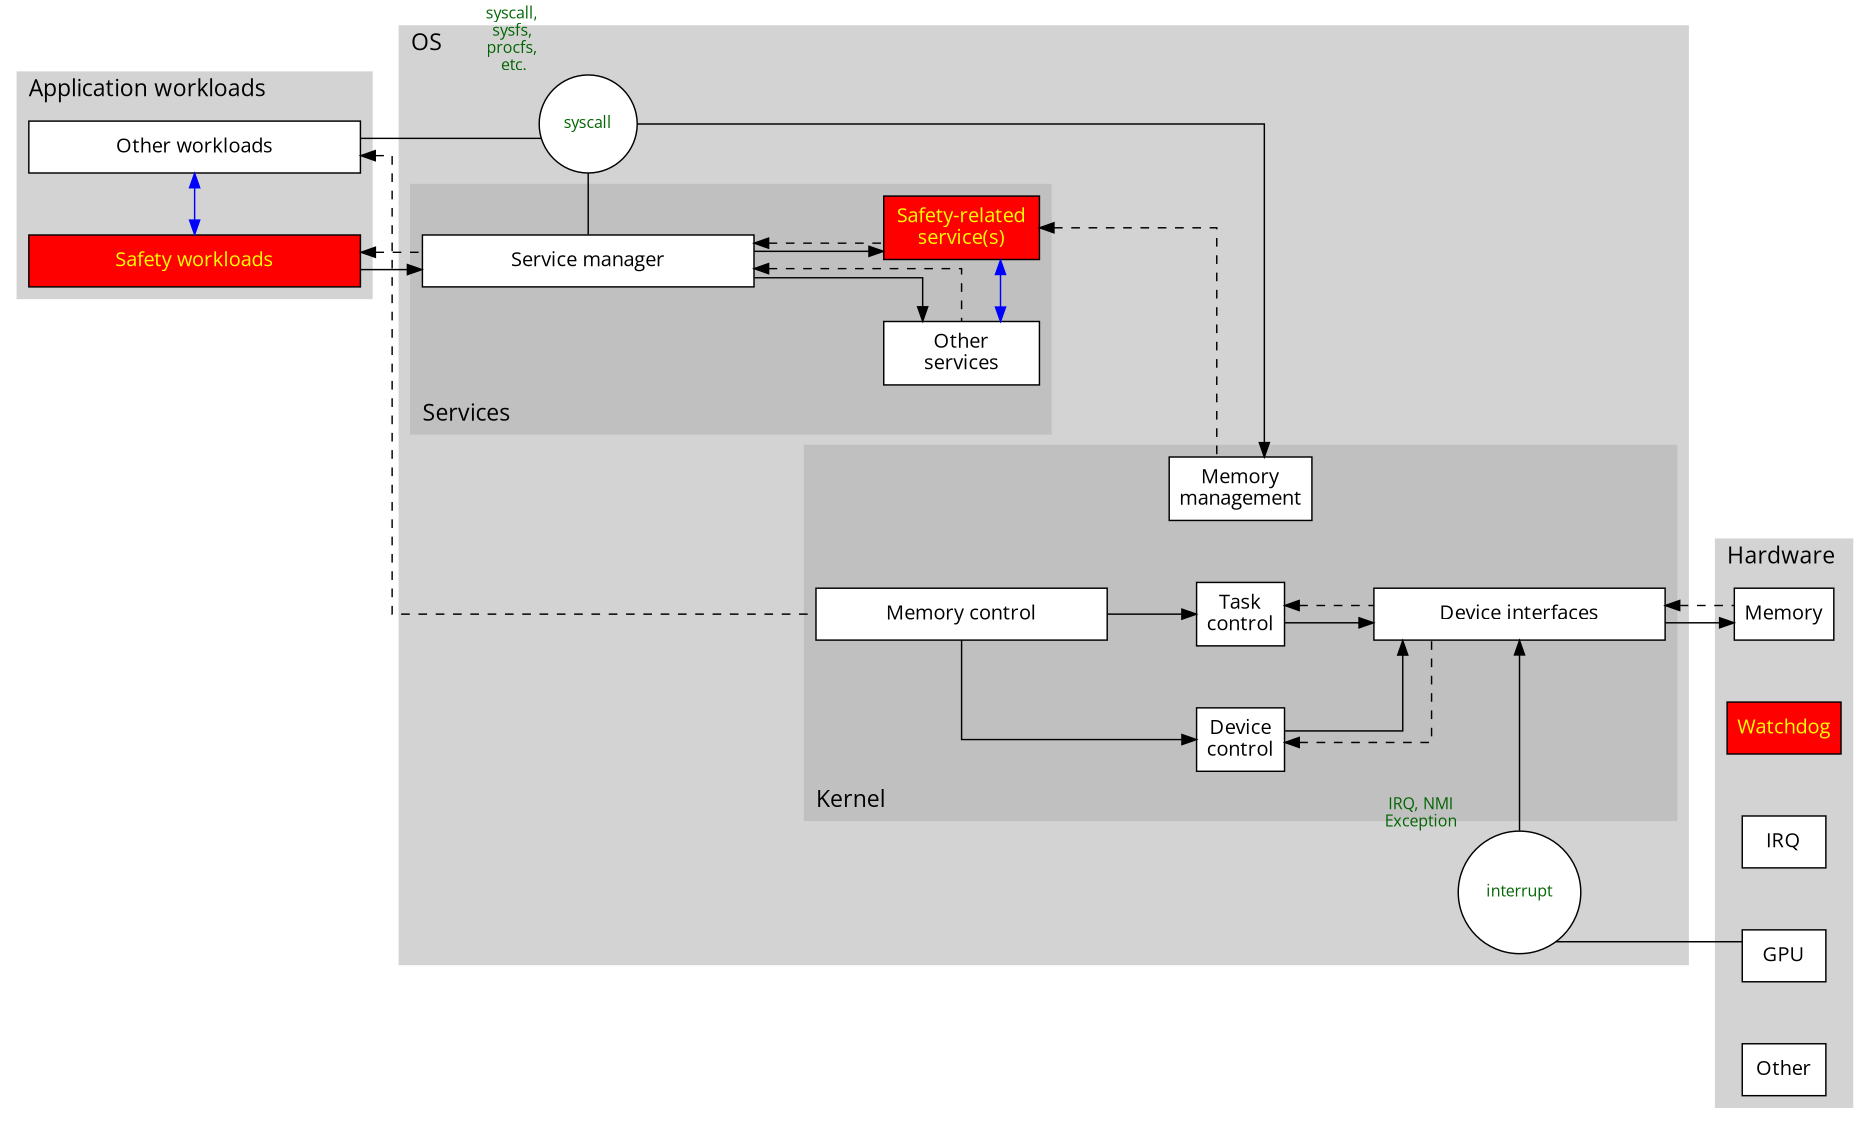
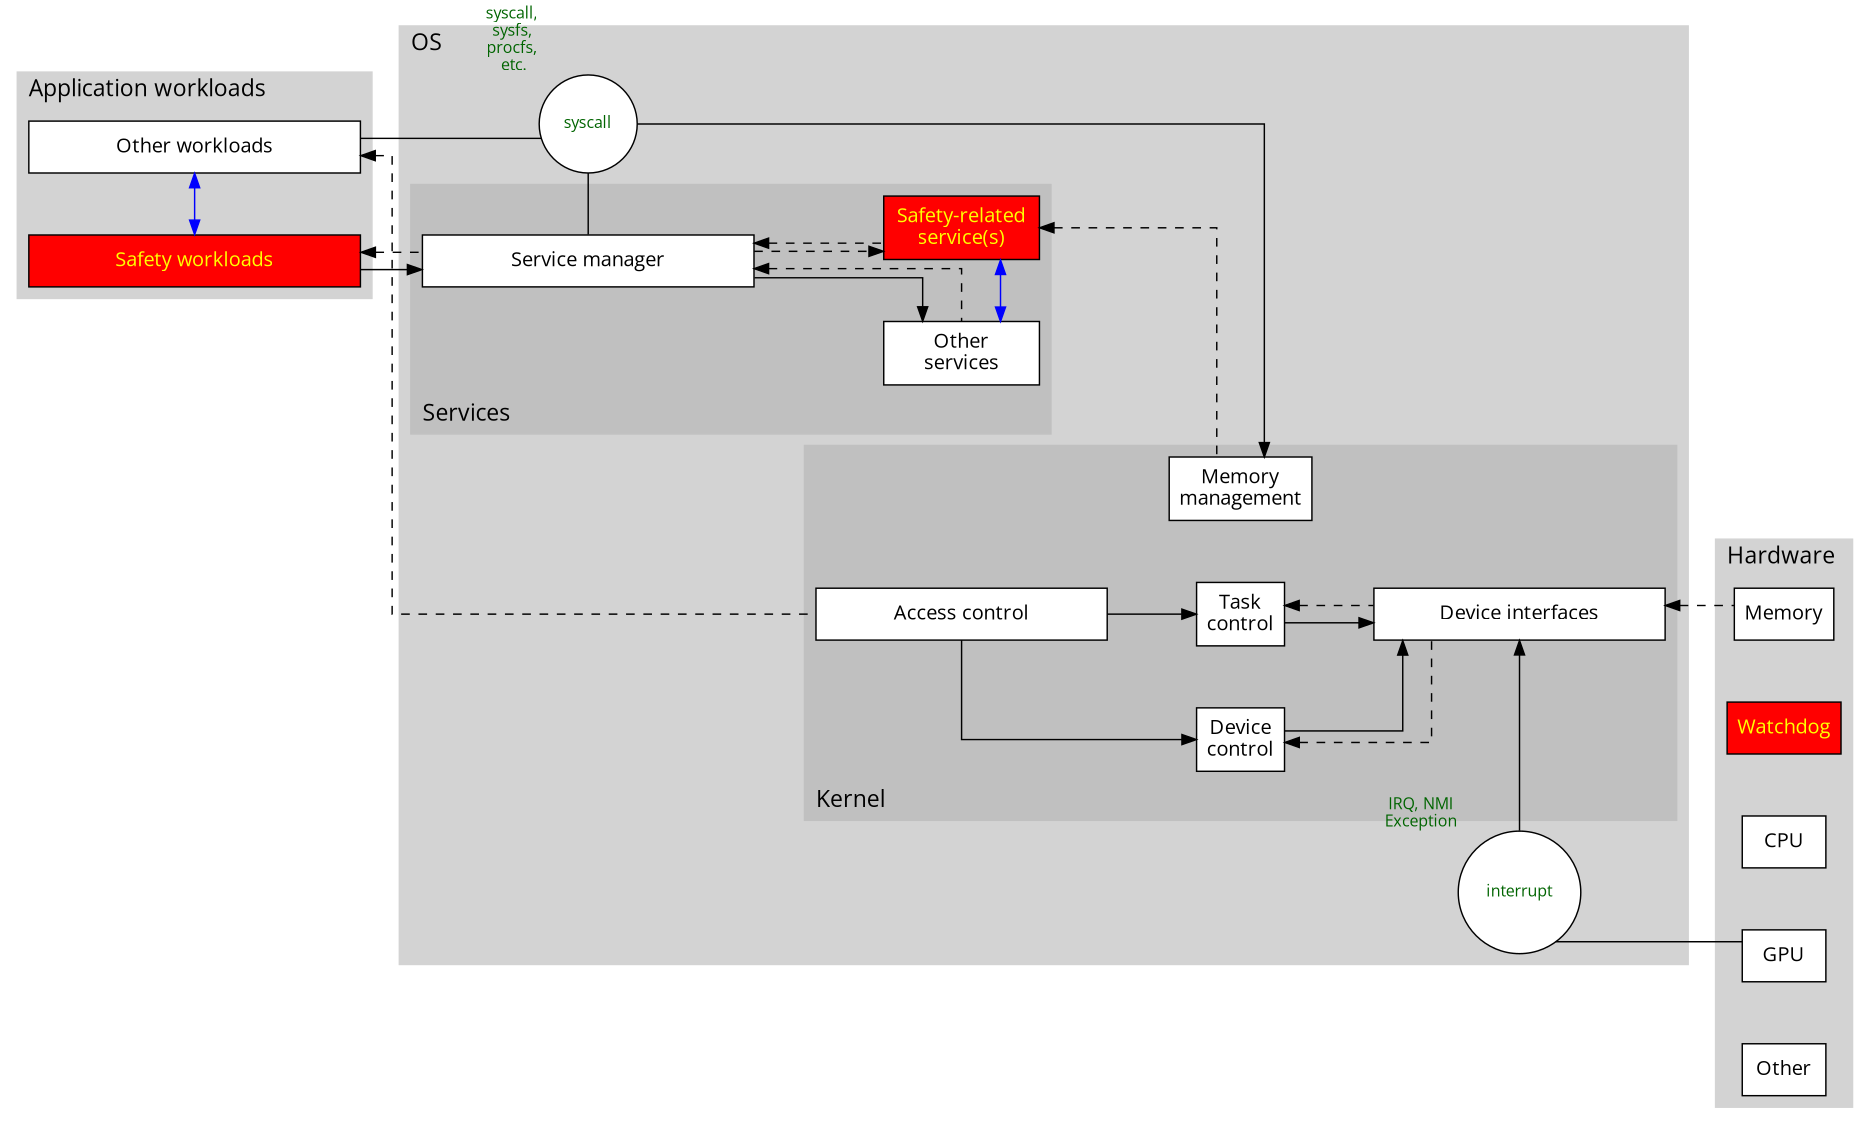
  digraph {
    compound=true
    newrank=true
    nodesep=0.6
    ordering=out
    ranksep=0.6
    splines=ortho
    rankdir=LR
    node [fillcolor=white fontname="Open Sans" fontsize=14 labelloc=c margin=0.1 shape=box style=filled]
    edge [fontname="Open Sans" fontsize=12]
    n1 [fillcolor=red fontcolor=yellow height=0.5 label="Safety workloads" width=3.2]
    n2 [height=0.5 label="Other workloads" width=3.2]
    n3 [height=0.5 label="Service manager" width=3.2]
    syscall [fontcolor=darkgreen fontsize=11 height=0.3 shape=circle width=0.3 xlabel="syscall,\nsysfs,\nprocfs,\n etc."]
    n5 [height=0.5 label="Other\nservices" width=1.5]
    n6 [fillcolor=red fontcolor=yellow height=0.5 label="Safety-related\nservice(s)" width=1.5]
    n7 [height=0.5 label="Memory\nmanagement" width=0.8]
    n8 [height=0.5 label="Device\ncontrol" width=0.8]
    n9 [height=0.5 label="Task\ncontrol" width=0.8]
    n10 [height=0.5 label="Device interfaces" width=2.8]
    interrupt [fontcolor=darkgreen fontsize=11 height=0.3 shape=circle width=0.3 xlabel="IRQ, NMI\nException"]
    n12 [height=0.5 label=Memory width=0.8]
    Watchdog [fillcolor=red fontcolor=yellow height=0.5 width=0.8]
-   n14 [height=0.5 label=IRQ width=0.8]
+   n14 [height=0.5 label=CPU width=0.8]
    GPU [height=0.5 width=0.8]
    Other [height=0.5 width=0.8]
-   n17 [height=0.5 label="Memory control" width=2.8]
+   n17 [height=0.5 label="Access control" width=2.8]
    subgraph sub_1 {
      rank=same
      n1
      n2
    }
    subgraph sub_2 {
      rank=same
      n3
      syscall
    }
    subgraph sub_3 {
      rank=same
      n5
      n6
    }
    subgraph sub_4 {
      rank=same
      n7
      n8
      n9
    }
    subgraph sub_5 {
      rank=same
      n10
      interrupt
    }
    subgraph sub_6 {
      rank=same
      n12
      Watchdog
      n14
      GPU
      Other
    }
    subgraph cluster_7 {
      color=lightgrey
      fontname="Open Sans"
      fontsize=16
      label="Application workloads"
      labeljust=l
      style=filled
      n1
      n2
    }
    subgraph cluster_8 {
      color=lightgrey
      fontname="Open Sans"
      fontsize=16
      label=OS
      labeljust=l
      style=filled
      syscall
      interrupt
      subgraph cluster_9 {
        color=grey
        fontname="Open Sans"
        fontsize=16
        label=Services
        labeljust=l
        labelloc=b
        style=filled
        n3
        n5
        n6
      }
      subgraph cluster_10 {
        color=grey
        fontname="Open Sans"
        fontsize=16
        label=Kernel
        labeljust=l
        labelloc=b
        style=filled
        n7
        n8
        n9
        n10
        n17
      }
    }
    subgraph cluster_11 {
      color=lightgrey
      fontname="Open Sans"
      fontsize=16
      label=Hardware
      labeljust=l
      labelloc=t
      style=filled
      n12
      Watchdog
      n14
      GPU
      Other
    }
    n1 -> n2 [color=blue dir=both]
    n1 -> n3
    n1 -> n3 [dir=back style=dashed]
    n2 -> syscall [dir=none]
    n2 -> n17 [dir=back style=dashed]
    n3 -> syscall [dir=none weight=2]
    n3 -> n5
    n3 -> n5 [dir=back style=dashed]
-   n3 -> n6
+   n3 -> n6 [style=dashed]
    n3 -> n6 [dir=back style=dashed]
    syscall -> n7
    n6 -> n5 [color=blue dir=both]
    n6 -> n7 [dir=back style=dashed]
    n7 -> n8 [style=invis]
    n8 -> n10
    n8 -> n10 [dir=back style=dashed]
    n9 -> n10
    n9 -> n10 [dir=back style=dashed weight=2]
-   n10 -> n12 [weight=1]
    n10 -> n12 [dir=back style=dashed weight=1]
    interrupt -> n10 [weight=1]
    interrupt -> GPU [dir=none weight=1]
    n17 -> n8
    n17 -> n9 [weight=3]
  }
